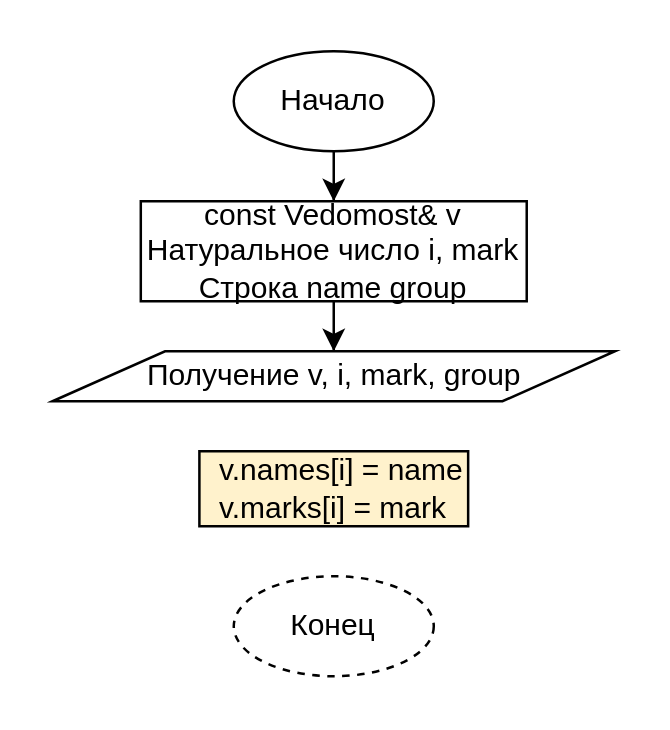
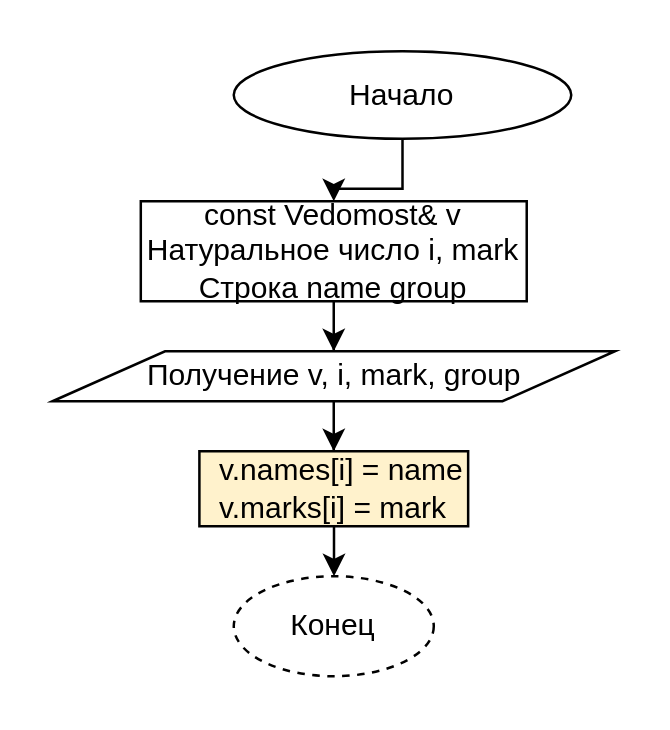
  <mxCell id="0" />
  <mxCell id="1" parent="0" />
  <mxCell id="2" style="edgeStyle=orthogonalEdgeStyle;rounded=0;orthogonalLoop=1;jettySize=auto;html=1;entryX=0.5;entryY=0;entryDx=0;entryDy=0;" edge="1" parent="1" source="3" target="5"><mxGeometry relative="1" as="geometry" /></mxCell>
- <mxCell id="3" value="Начало" style="ellipse;whiteSpace=wrap;html=1;" vertex="1" parent="1"><mxGeometry x="93" y="20" width="80" height="40" as="geometry" /></mxCell>
+ <mxCell id="3" value="Начало" style="ellipse;whiteSpace=wrap;html=1;" vertex="1" parent="1"><mxGeometry x="93" y="20" width="135" height="35" as="geometry" /></mxCell>
  <mxCell id="4" style="edgeStyle=orthogonalEdgeStyle;rounded=0;orthogonalLoop=1;jettySize=auto;html=1;entryX=0.5;entryY=0;entryDx=0;entryDy=0;" edge="1" parent="1" source="5" target="7"><mxGeometry relative="1" as="geometry" /></mxCell>
  <mxCell id="5" value="const Vedomost&amp;amp; v&lt;br&gt;Натуральное число i, mark&lt;br&gt;Строка name group" style="rounded=0;whiteSpace=wrap;html=1;" vertex="1" parent="1"><mxGeometry x="55.82" y="80" width="154.37" height="40" as="geometry" /></mxCell>
+ <mxCell id="6" style="edgeStyle=orthogonalEdgeStyle;rounded=0;orthogonalLoop=1;jettySize=auto;html=1;entryX=0.5;entryY=0;entryDx=0;entryDy=0;" edge="1" parent="1" source="7" target="9"><mxGeometry relative="1" as="geometry" /></mxCell>
  <mxCell id="7" value="Получение v, i, mark, group" style="shape=parallelogram;perimeter=parallelogramPerimeter;whiteSpace=wrap;html=1;" vertex="1" parent="1"><mxGeometry x="20.51" y="140" width="224.99" height="20" as="geometry" /></mxCell>
+ <mxCell id="8" style="edgeStyle=orthogonalEdgeStyle;rounded=0;orthogonalLoop=1;jettySize=auto;html=1;entryX=0.5;entryY=0;entryDx=0;entryDy=0;" edge="1" parent="1" source="9" target="10"><mxGeometry relative="1" as="geometry" /></mxCell>
  <mxCell id="9" value="&lt;div&gt;&amp;nbsp; v.names[i] = name&lt;/div&gt;&lt;div&gt;&lt;span&gt;v.marks[i] = mark&lt;/span&gt;&lt;/div&gt;" style="rounded=0;whiteSpace=wrap;html=1;fillColor=#fff2cc;" vertex="1" parent="1"><mxGeometry x="79.26" y="180" width="107.5" height="30" as="geometry" /></mxCell>
  <mxCell id="10" value="Конец" style="ellipse;whiteSpace=wrap;html=1;dashed=1;" vertex="1" parent="1"><mxGeometry x="93.01" y="230" width="80" height="40" as="geometry" /></mxCell>
